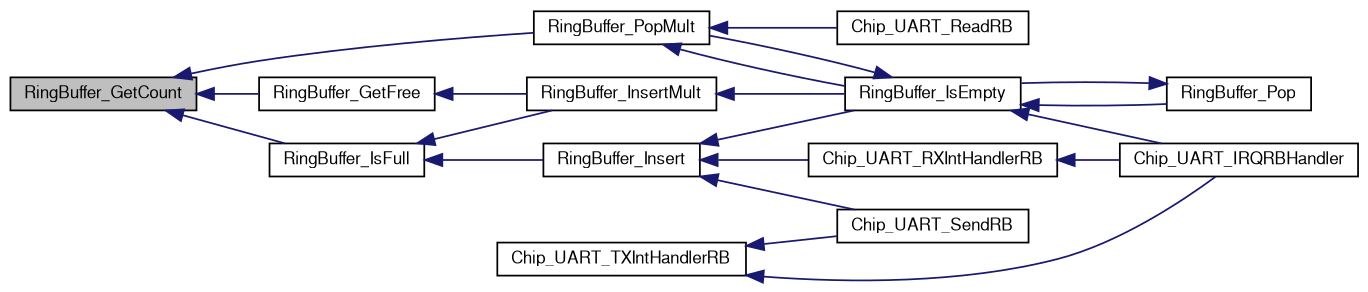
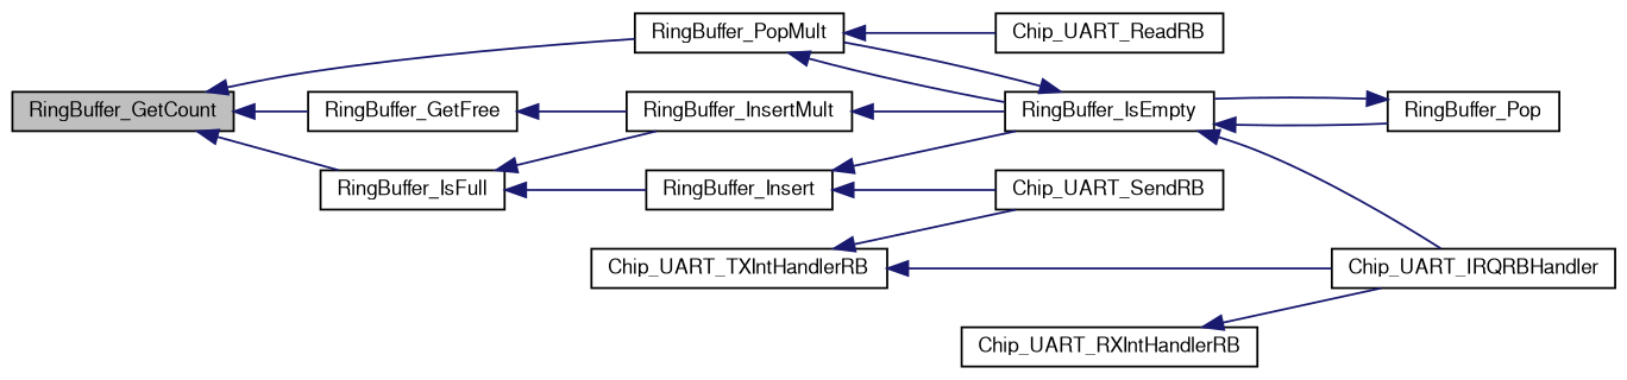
  digraph {
    rankdir=LR
    node [color=black fillcolor=white fontname=FreeSans fontsize=10 shape=record style=filled]
    edge [color=midnightblue dir=back fontname=FreeSans fontsize=10 labelfontname=FreeSans labelfontsize=10 style=solid]
    n1 [fillcolor=grey75 fontcolor=black height=0.2 label=RingBuffer_GetCount width=0.4]
    n2 [height=0.2 label=RingBuffer_PopMult width=0.4]
    n3 [height=0.2 label=RingBuffer_GetFree width=0.4]
    n4 [height=0.2 label=RingBuffer_IsFull width=0.4]
    n5 [height=0.2 label=RingBuffer_IsEmpty width=0.4]
    n6 [height=0.2 label=Chip_UART_ReadRB width=0.4]
    n7 [height=0.2 label=RingBuffer_InsertMult width=0.4]
    n8 [height=0.2 label=RingBuffer_Insert width=0.4]
    n9 [height=0.2 label=RingBuffer_Pop width=0.4]
    n10 [height=0.2 label=Chip_UART_IRQRBHandler width=0.4]
    n11 [height=0.2 label=Chip_UART_TXIntHandlerRB width=0.4]
    n12 [height=0.2 label=Chip_UART_SendRB width=0.4]
    n13 [height=0.2 label=Chip_UART_RXIntHandlerRB width=0.4]
    n1 -> n2
    n1 -> n3
    n1 -> n4
    n2 -> n5
    n2 -> n6
    n3 -> n7
    n4 -> n7
    n4 -> n8
    n5 -> n2
    n5 -> n9
    n5 -> n10
    n7 -> n5
    n8 -> n5
    n8 -> n12
-   n8 -> n13
    n9 -> n5
    n11 -> n10
    n11 -> n12
    n13 -> n10
  }
